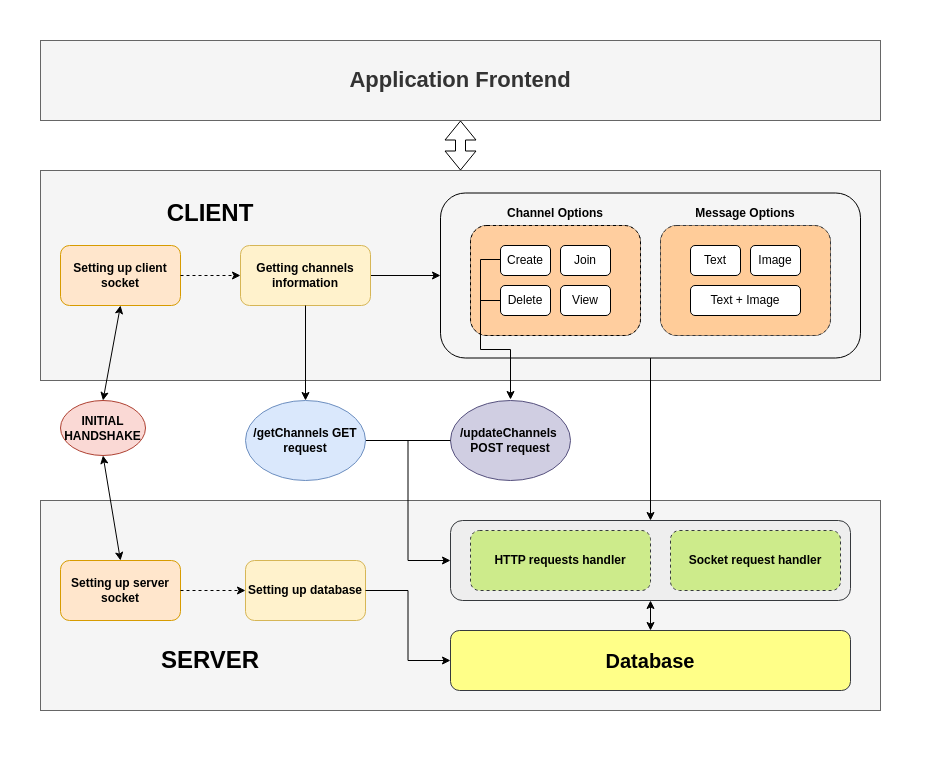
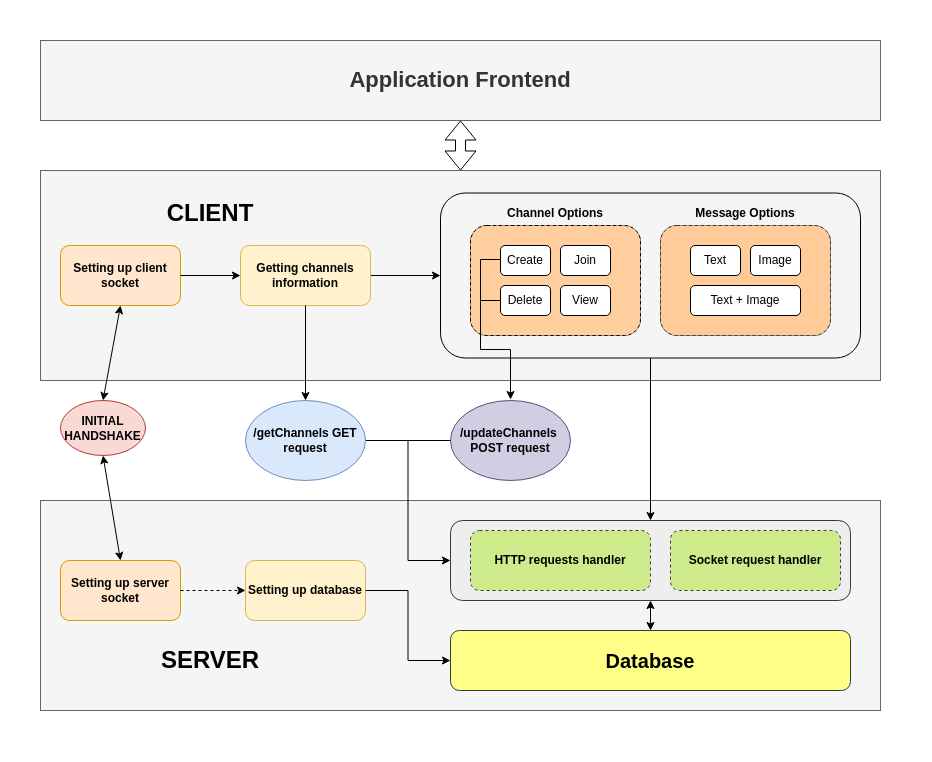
  <mxCell id="0" />
  <mxCell id="1" parent="0" />
  <mxCell id="2" value="" style="group" vertex="1" connectable="0" parent="1"><mxGeometry x="20" y="20" width="890" height="720" as="geometry" /></mxCell>
  <mxCell id="3" value="" style="rounded=0;whiteSpace=wrap;html=1;strokeWidth=1;strokeColor=none;" vertex="1" parent="2"><mxGeometry width="890" height="720" as="geometry" /></mxCell>
  <mxCell id="4" value="" style="group" vertex="1" connectable="0" parent="2"><mxGeometry x="20" y="150" width="840" height="540" as="geometry" /></mxCell>
  <mxCell id="5" value="&lt;b&gt;&lt;span&gt;/updateChannels&amp;nbsp;&lt;/span&gt;&lt;br&gt;&lt;span&gt;POST request&lt;/span&gt;&lt;/b&gt;" style="ellipse;whiteSpace=wrap;html=1;rounded=0;strokeColor=#56517e;strokeWidth=1;fillColor=#d0cee2;" vertex="1" parent="4"><mxGeometry x="410" y="230" width="120" height="80" as="geometry" /></mxCell>
  <mxCell id="6" value="" style="rounded=0;whiteSpace=wrap;html=1;strokeWidth=1;fillColor=#f5f5f5;strokeColor=#666666;fontColor=#333333;" vertex="1" parent="4"><mxGeometry y="330" width="840" height="210" as="geometry" /></mxCell>
  <mxCell id="7" value="" style="rounded=1;whiteSpace=wrap;html=1;strokeColor=#36393d;strokeWidth=1;fillColor=#eeeeee;" vertex="1" parent="4"><mxGeometry x="410" y="350" width="400" height="80" as="geometry" /></mxCell>
  <mxCell id="8" value="" style="rounded=0;whiteSpace=wrap;html=1;fillColor=#f5f5f5;strokeColor=#666666;fontColor=#333333;" vertex="1" parent="4"><mxGeometry width="840" height="210" as="geometry" /></mxCell>
  <mxCell id="9" value="" style="group;fillColor=none;" vertex="1" connectable="0" parent="4"><mxGeometry x="400" y="32.5" width="420" height="155" as="geometry" /></mxCell>
  <mxCell id="10" value="" style="rounded=1;whiteSpace=wrap;html=1;fillColor=none;" vertex="1" parent="9"><mxGeometry y="-10" width="420" height="165" as="geometry" /></mxCell>
  <mxCell id="11" value="" style="group;fillColor=#ffcc99;rounded=1;strokeColor=#36393d;" vertex="1" connectable="0" parent="9"><mxGeometry x="30" y="22.5" width="170" height="110" as="geometry" /></mxCell>
  <mxCell id="12" value="" style="rounded=1;whiteSpace=wrap;html=1;fontSize=12;dashed=1;fillColor=#FFCE9F;" parent="11" vertex="1"><mxGeometry width="170" height="110" as="geometry" /></mxCell>
  <mxCell id="13" value="Join" style="rounded=1;whiteSpace=wrap;html=1;fontSize=12;" parent="11" vertex="1"><mxGeometry x="90" y="20" width="50" height="30" as="geometry" /></mxCell>
  <mxCell id="14" value="View" style="rounded=1;whiteSpace=wrap;html=1;fontSize=12;" parent="11" vertex="1"><mxGeometry x="90" y="60" width="50" height="30" as="geometry" /></mxCell>
  <mxCell id="15" value="Create" style="rounded=1;whiteSpace=wrap;html=1;fontSize=12;" parent="11" vertex="1"><mxGeometry x="30" y="20" width="50" height="30" as="geometry" /></mxCell>
  <mxCell id="16" value="Delete" style="rounded=1;whiteSpace=wrap;html=1;fontSize=12;" parent="11" vertex="1"><mxGeometry x="30" y="60" width="50" height="30" as="geometry" /></mxCell>
  <mxCell id="17" value="" style="group;fillColor=#ffcc99;strokeColor=#36393d;rounded=1;" vertex="1" connectable="0" parent="9"><mxGeometry x="220" y="22.5" width="170" height="110" as="geometry" /></mxCell>
  <mxCell id="18" value="" style="rounded=1;whiteSpace=wrap;html=1;fontSize=12;dashed=1;fillColor=#ffcc99;strokeColor=#36393d;" vertex="1" parent="17"><mxGeometry width="170" height="110" as="geometry" /></mxCell>
  <mxCell id="19" value="" style="group" vertex="1" connectable="0" parent="17"><mxGeometry x="30" y="20" width="110" height="70" as="geometry" /></mxCell>
  <mxCell id="20" value="Image" style="rounded=1;whiteSpace=wrap;html=1;fontSize=12;" vertex="1" parent="19"><mxGeometry x="60" width="50" height="30" as="geometry" /></mxCell>
  <mxCell id="21" value="Text" style="rounded=1;whiteSpace=wrap;html=1;fontSize=12;" vertex="1" parent="19"><mxGeometry width="50" height="30" as="geometry" /></mxCell>
  <mxCell id="22" value="Text + Image" style="rounded=1;whiteSpace=wrap;html=1;fontSize=12;" vertex="1" parent="19"><mxGeometry y="40" width="110" height="30" as="geometry" /></mxCell>
  <mxCell id="23" value="&lt;b&gt;Channel Options&lt;/b&gt;" style="text;html=1;strokeColor=none;fillColor=none;align=center;verticalAlign=middle;whiteSpace=wrap;rounded=0;" vertex="1" parent="9"><mxGeometry x="55" width="120" height="20" as="geometry" /></mxCell>
  <mxCell id="24" value="&lt;b&gt;Message Options&lt;/b&gt;" style="text;html=1;strokeColor=none;fillColor=none;align=center;verticalAlign=middle;whiteSpace=wrap;rounded=0;" vertex="1" parent="9"><mxGeometry x="245" width="120" height="20" as="geometry" /></mxCell>
  <mxCell id="25" value="&lt;b&gt;Setting up client socket&lt;/b&gt;" style="rounded=1;whiteSpace=wrap;html=1;fillColor=#ffe6cc;strokeColor=#d79b00;" vertex="1" parent="4"><mxGeometry x="20" y="75" width="120" height="60" as="geometry" /></mxCell>
  <mxCell id="26" value="&lt;b&gt;Setting up server socket&lt;/b&gt;" style="rounded=1;whiteSpace=wrap;html=1;fillColor=#ffe6cc;strokeColor=#d79b00;" vertex="1" parent="4"><mxGeometry x="20" y="390" width="120" height="60" as="geometry" /></mxCell>
  <mxCell id="27" style="edgeStyle=orthogonalEdgeStyle;rounded=0;orthogonalLoop=1;jettySize=auto;html=1;exitX=1;exitY=0.5;exitDx=0;exitDy=0;" edge="1" parent="4" source="28" target="10"><mxGeometry relative="1" as="geometry" /></mxCell>
  <mxCell id="28" value="&lt;b&gt;Getting channels information&lt;/b&gt;" style="rounded=1;whiteSpace=wrap;html=1;fillColor=#fff2cc;strokeColor=#d6b656;" vertex="1" parent="4"><mxGeometry x="200" y="75" width="130" height="60" as="geometry" /></mxCell>
- <mxCell id="29" value="" style="edgeStyle=orthogonalEdgeStyle;rounded=0;orthogonalLoop=1;jettySize=auto;html=1;dashed=1;" edge="1" parent="4" source="25" target="28"><mxGeometry relative="1" as="geometry" /></mxCell>
+ <mxCell id="29" value="" style="edgeStyle=orthogonalEdgeStyle;rounded=0;orthogonalLoop=1;jettySize=auto;html=1;" edge="1" parent="4" source="25" target="28"><mxGeometry relative="1" as="geometry" /></mxCell>
  <mxCell id="30" value="&lt;b&gt;HTTP requests handler&lt;/b&gt;" style="rounded=1;whiteSpace=wrap;html=1;dashed=1;fillColor=#cdeb8b;strokeColor=#36393d;" vertex="1" parent="4"><mxGeometry x="430" y="360" width="180" height="60" as="geometry" /></mxCell>
  <mxCell id="31" value="" style="edgeStyle=orthogonalEdgeStyle;rounded=0;orthogonalLoop=1;jettySize=auto;html=1;entryX=0;entryY=0.5;entryDx=0;entryDy=0;" edge="1" parent="4" source="32" target="7"><mxGeometry relative="1" as="geometry" /></mxCell>
  <mxCell id="32" value="&lt;b&gt;/getChannels GET request&lt;/b&gt;" style="ellipse;whiteSpace=wrap;html=1;fillColor=#dae8fc;strokeColor=#6c8ebf;" vertex="1" parent="4"><mxGeometry x="205" y="230" width="120" height="80" as="geometry" /></mxCell>
  <mxCell id="33" style="edgeStyle=orthogonalEdgeStyle;rounded=0;orthogonalLoop=1;jettySize=auto;html=1;exitX=0.5;exitY=1;exitDx=0;exitDy=0;" edge="1" parent="4" source="28" target="32"><mxGeometry relative="1" as="geometry" /></mxCell>
  <mxCell id="34" value="&lt;b&gt;INITIAL HANDSHAKE&lt;/b&gt;" style="ellipse;whiteSpace=wrap;html=1;fillColor=#fad9d5;strokeColor=#ae4132;" vertex="1" parent="4"><mxGeometry x="20" y="230" width="85" height="55" as="geometry" /></mxCell>
  <mxCell id="35" value="" style="endArrow=classic;startArrow=classic;html=1;entryX=0.5;entryY=1;entryDx=0;entryDy=0;exitX=0.5;exitY=0;exitDx=0;exitDy=0;" edge="1" parent="4" source="34" target="25"><mxGeometry width="50" height="50" relative="1" as="geometry"><mxPoint x="50" y="210" as="sourcePoint" /><mxPoint x="100" y="160" as="targetPoint" /></mxGeometry></mxCell>
  <mxCell id="36" value="" style="endArrow=classic;startArrow=classic;html=1;entryX=0.5;entryY=1;entryDx=0;entryDy=0;exitX=0.5;exitY=0;exitDx=0;exitDy=0;" edge="1" parent="4" source="26" target="34"><mxGeometry width="50" height="50" relative="1" as="geometry"><mxPoint x="60" y="360" as="sourcePoint" /><mxPoint x="110" y="310" as="targetPoint" /></mxGeometry></mxCell>
  <mxCell id="37" value="&lt;b&gt;Socket request handler&lt;/b&gt;" style="rounded=1;whiteSpace=wrap;html=1;dashed=1;fillColor=#cdeb8b;strokeColor=#36393d;" vertex="1" parent="4"><mxGeometry x="630" y="360" width="170" height="60" as="geometry" /></mxCell>
  <mxCell id="38" value="&lt;b&gt;Setting up database&lt;/b&gt;" style="rounded=1;whiteSpace=wrap;html=1;fillColor=#fff2cc;strokeColor=#d6b656;" vertex="1" parent="4"><mxGeometry x="205" y="390" width="120" height="60" as="geometry" /></mxCell>
  <mxCell id="39" value="" style="edgeStyle=orthogonalEdgeStyle;rounded=0;orthogonalLoop=1;jettySize=auto;html=1;dashed=1;" edge="1" parent="4" source="26" target="38"><mxGeometry relative="1" as="geometry" /></mxCell>
  <mxCell id="40" value="&lt;font style=&quot;font-size: 20px&quot;&gt;&lt;b&gt;Database&lt;/b&gt;&lt;/font&gt;" style="rounded=1;whiteSpace=wrap;html=1;strokeColor=#36393d;strokeWidth=1;fillColor=#ffff88;" vertex="1" parent="4"><mxGeometry x="410" y="460" width="400" height="60" as="geometry" /></mxCell>
  <mxCell id="41" value="" style="endArrow=classic;startArrow=classic;html=1;entryX=0.5;entryY=1;entryDx=0;entryDy=0;exitX=0.5;exitY=0;exitDx=0;exitDy=0;" edge="1" parent="4" source="40" target="7"><mxGeometry width="50" height="50" relative="1" as="geometry"><mxPoint x="520" y="470" as="sourcePoint" /><mxPoint x="570" y="420" as="targetPoint" /></mxGeometry></mxCell>
  <mxCell id="42" style="edgeStyle=orthogonalEdgeStyle;rounded=0;orthogonalLoop=1;jettySize=auto;html=1;exitX=0;exitY=0.5;exitDx=0;exitDy=0;entryX=0.5;entryY=0;entryDx=0;entryDy=0;" edge="1" parent="4"><mxGeometry relative="1" as="geometry"><mxPoint x="460" y="89" as="sourcePoint" /><mxPoint x="470" y="229" as="targetPoint" /><Array as="points"><mxPoint x="440" y="89" /><mxPoint x="440" y="179" /><mxPoint x="470" y="179" /></Array></mxGeometry></mxCell>
  <mxCell id="43" value="" style="endArrow=none;html=1;entryX=0;entryY=0.5;entryDx=0;entryDy=0;" edge="1" parent="4" target="16"><mxGeometry width="50" height="50" relative="1" as="geometry"><mxPoint x="440" y="130" as="sourcePoint" /><mxPoint x="350" y="160" as="targetPoint" /></mxGeometry></mxCell>
  <mxCell id="44" value="" style="endArrow=none;html=1;" edge="1" parent="4" target="5"><mxGeometry width="50" height="50" relative="1" as="geometry"><mxPoint x="360" y="270" as="sourcePoint" /><mxPoint x="400" y="220" as="targetPoint" /></mxGeometry></mxCell>
  <mxCell id="45" value="" style="edgeStyle=orthogonalEdgeStyle;rounded=0;orthogonalLoop=1;jettySize=auto;html=1;entryX=0;entryY=0.5;entryDx=0;entryDy=0;" edge="1" parent="4" source="38" target="40"><mxGeometry relative="1" as="geometry" /></mxCell>
  <mxCell id="46" style="edgeStyle=orthogonalEdgeStyle;rounded=0;orthogonalLoop=1;jettySize=auto;html=1;exitX=0.5;exitY=1;exitDx=0;exitDy=0;entryX=0.5;entryY=0;entryDx=0;entryDy=0;" edge="1" parent="4" source="10" target="7"><mxGeometry relative="1" as="geometry" /></mxCell>
  <mxCell id="47" value="&lt;b&gt;&lt;font style=&quot;font-size: 24px&quot;&gt;CLIENT&lt;/font&gt;&lt;/b&gt;" style="text;html=1;strokeColor=none;fillColor=none;align=center;verticalAlign=middle;whiteSpace=wrap;rounded=0;" vertex="1" parent="4"><mxGeometry x="150" y="32.5" width="40" height="20" as="geometry" /></mxCell>
  <mxCell id="48" value="&lt;b&gt;&lt;font style=&quot;font-size: 24px&quot;&gt;SERVER&lt;/font&gt;&lt;/b&gt;" style="text;html=1;strokeColor=none;fillColor=none;align=center;verticalAlign=middle;whiteSpace=wrap;rounded=0;" vertex="1" parent="4"><mxGeometry x="150" y="480" width="40" height="20" as="geometry" /></mxCell>
  <mxCell id="49" value="&lt;b&gt;&lt;font style=&quot;font-size: 22px&quot;&gt;Application Frontend&lt;/font&gt;&lt;/b&gt;" style="rounded=0;whiteSpace=wrap;html=1;strokeColor=#666666;strokeWidth=1;fillColor=#f5f5f5;fontColor=#333333;" vertex="1" parent="2"><mxGeometry x="20" y="20" width="840" height="80" as="geometry" /></mxCell>
  <mxCell id="50" value="" style="shape=flexArrow;endArrow=classic;startArrow=classic;html=1;entryX=0.5;entryY=1;entryDx=0;entryDy=0;" edge="1" parent="2" source="8" target="49"><mxGeometry width="50" height="50" relative="1" as="geometry"><mxPoint x="340" y="160" as="sourcePoint" /><mxPoint x="390" y="110" as="targetPoint" /></mxGeometry></mxCell>
